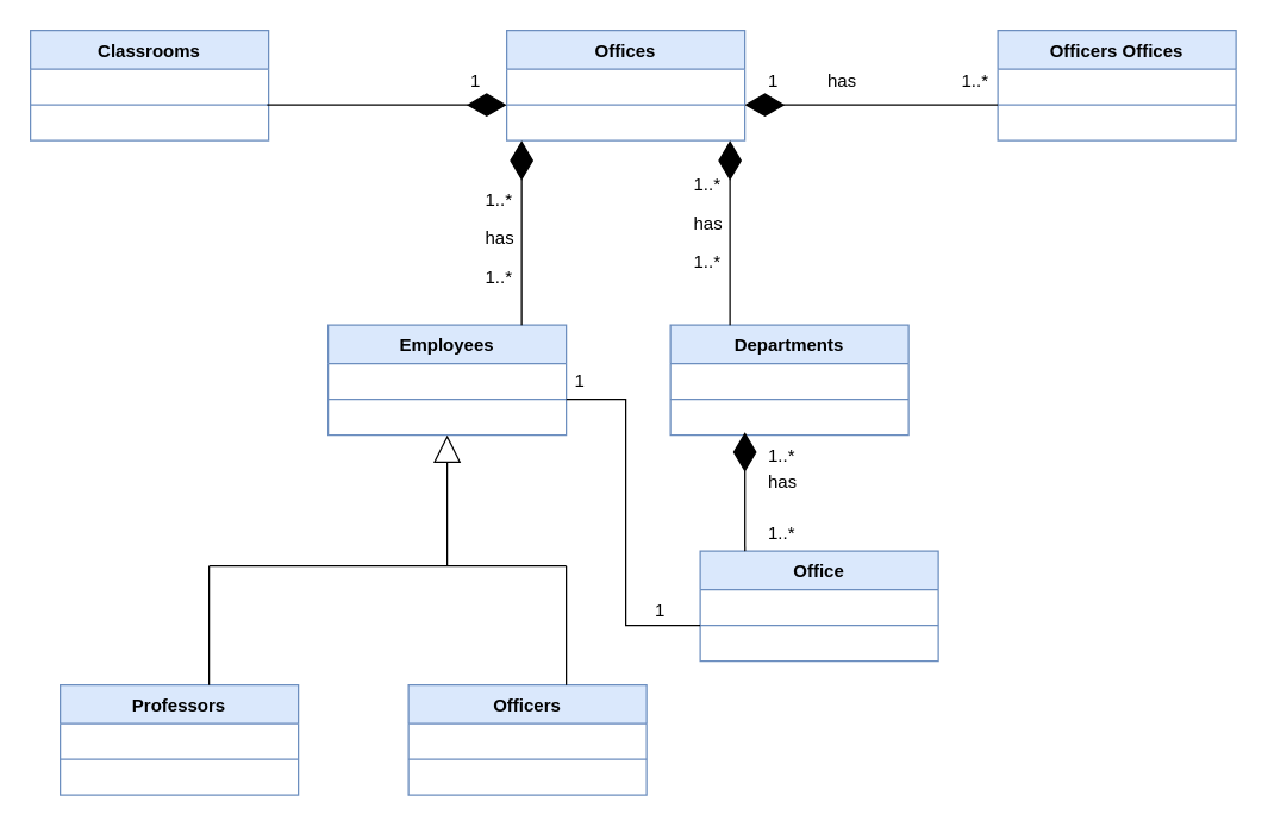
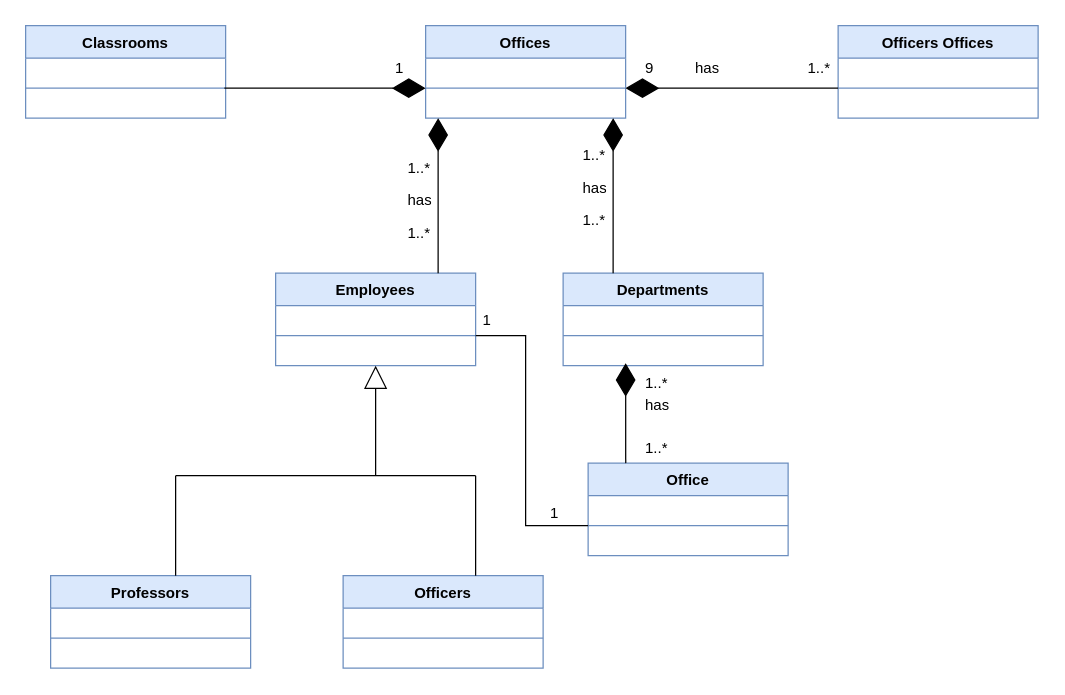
  <mxCell id="0" />
  <mxCell id="1" parent="0" />
  <mxCell id="2" value="Offices" style="swimlane;fontStyle=1;align=center;verticalAlign=top;childLayout=stackLayout;horizontal=1;startSize=26;horizontalStack=0;resizeParent=1;resizeParentMax=0;resizeLast=0;collapsible=1;marginBottom=0;whiteSpace=wrap;html=1;fillColor=#dae8fc;strokeColor=#6c8ebf;" vertex="1" parent="1"><mxGeometry x="340" y="20" width="160" height="74" as="geometry" /></mxCell>
  <mxCell id="3" value="" style="line;strokeWidth=1;fillColor=none;align=left;verticalAlign=middle;spacingTop=-1;spacingLeft=3;spacingRight=3;rotatable=0;labelPosition=right;points=[];portConstraint=eastwest;strokeColor=inherit;" vertex="1" parent="2"><mxGeometry y="26" width="160" height="48" as="geometry" /></mxCell>
  <mxCell id="4" value="Classrooms" style="swimlane;fontStyle=1;align=center;verticalAlign=top;childLayout=stackLayout;horizontal=1;startSize=26;horizontalStack=0;resizeParent=1;resizeParentMax=0;resizeLast=0;collapsible=1;marginBottom=0;whiteSpace=wrap;html=1;fillColor=#dae8fc;strokeColor=#6c8ebf;" vertex="1" parent="1"><mxGeometry y="20" width="160" height="74" as="geometry" x="20" /></mxCell>
  <mxCell id="5" value="" style="line;strokeWidth=1;fillColor=none;align=left;verticalAlign=middle;spacingTop=-1;spacingLeft=3;spacingRight=3;rotatable=0;labelPosition=right;points=[];portConstraint=eastwest;strokeColor=inherit;" vertex="1" parent="4"><mxGeometry y="26" width="160" height="48" as="geometry" /></mxCell>
  <mxCell id="6" value="Officers Offices" style="swimlane;fontStyle=1;align=center;verticalAlign=top;childLayout=stackLayout;horizontal=1;startSize=26;horizontalStack=0;resizeParent=1;resizeParentMax=0;resizeLast=0;collapsible=1;marginBottom=0;whiteSpace=wrap;html=1;fillColor=#dae8fc;strokeColor=#6c8ebf;" vertex="1" parent="1"><mxGeometry x="670" y="20" width="160" height="74" as="geometry" /></mxCell>
  <mxCell id="7" value="" style="line;strokeWidth=1;fillColor=none;align=left;verticalAlign=middle;spacingTop=-1;spacingLeft=3;spacingRight=3;rotatable=0;labelPosition=right;points=[];portConstraint=eastwest;strokeColor=inherit;" vertex="1" parent="6"><mxGeometry y="26" width="160" height="48" as="geometry" /></mxCell>
  <mxCell id="8" value="Departments" style="swimlane;fontStyle=1;align=center;verticalAlign=top;childLayout=stackLayout;horizontal=1;startSize=26;horizontalStack=0;resizeParent=1;resizeParentMax=0;resizeLast=0;collapsible=1;marginBottom=0;whiteSpace=wrap;html=1;fillColor=#dae8fc;strokeColor=#6c8ebf;" vertex="1" parent="1"><mxGeometry x="450" y="218" width="160" height="74" as="geometry" /></mxCell>
  <mxCell id="9" value="" style="line;strokeWidth=1;fillColor=none;align=left;verticalAlign=middle;spacingTop=-1;spacingLeft=3;spacingRight=3;rotatable=0;labelPosition=right;points=[];portConstraint=eastwest;strokeColor=inherit;" vertex="1" parent="8"><mxGeometry y="26" width="160" height="48" as="geometry" /></mxCell>
  <mxCell id="10" value="Employees" style="swimlane;fontStyle=1;align=center;verticalAlign=top;childLayout=stackLayout;horizontal=1;startSize=26;horizontalStack=0;resizeParent=1;resizeParentMax=0;resizeLast=0;collapsible=1;marginBottom=0;whiteSpace=wrap;html=1;fillColor=#dae8fc;strokeColor=#6c8ebf;" vertex="1" parent="1"><mxGeometry x="220" y="218" width="160" height="74" as="geometry" /></mxCell>
  <mxCell id="11" value="" style="line;strokeWidth=1;fillColor=none;align=left;verticalAlign=middle;spacingTop=-1;spacingLeft=3;spacingRight=3;rotatable=0;labelPosition=right;points=[];portConstraint=eastwest;strokeColor=inherit;" vertex="1" parent="10"><mxGeometry y="26" width="160" height="48" as="geometry" /></mxCell>
  <mxCell id="12" value="Professors" style="swimlane;fontStyle=1;align=center;verticalAlign=top;childLayout=stackLayout;horizontal=1;startSize=26;horizontalStack=0;resizeParent=1;resizeParentMax=0;resizeLast=0;collapsible=1;marginBottom=0;whiteSpace=wrap;html=1;fillColor=#dae8fc;strokeColor=#6c8ebf;" vertex="1" parent="1"><mxGeometry x="40" y="460" width="160" height="74" as="geometry" /></mxCell>
  <mxCell id="13" value="" style="line;strokeWidth=1;fillColor=none;align=left;verticalAlign=middle;spacingTop=-1;spacingLeft=3;spacingRight=3;rotatable=0;labelPosition=right;points=[];portConstraint=eastwest;strokeColor=inherit;" vertex="1" parent="12"><mxGeometry y="26" width="160" height="48" as="geometry" /></mxCell>
  <mxCell id="14" value="Officers" style="swimlane;fontStyle=1;align=center;verticalAlign=top;childLayout=stackLayout;horizontal=1;startSize=26;horizontalStack=0;resizeParent=1;resizeParentMax=0;resizeLast=0;collapsible=1;marginBottom=0;whiteSpace=wrap;html=1;fillColor=#dae8fc;strokeColor=#6c8ebf;" vertex="1" parent="1"><mxGeometry x="274" y="460" width="160" height="74" as="geometry" /></mxCell>
  <mxCell id="15" value="" style="line;strokeWidth=1;fillColor=none;align=left;verticalAlign=middle;spacingTop=-1;spacingLeft=3;spacingRight=3;rotatable=0;labelPosition=right;points=[];portConstraint=eastwest;strokeColor=inherit;" vertex="1" parent="14"><mxGeometry y="26" width="160" height="48" as="geometry" /></mxCell>
  <mxCell id="16" value="Office" style="swimlane;fontStyle=1;align=center;verticalAlign=top;childLayout=stackLayout;horizontal=1;startSize=26;horizontalStack=0;resizeParent=1;resizeParentMax=0;resizeLast=0;collapsible=1;marginBottom=0;whiteSpace=wrap;html=1;fillColor=#dae8fc;strokeColor=#6c8ebf;" vertex="1" parent="1"><mxGeometry x="470" y="370" width="160" height="74" as="geometry" /></mxCell>
  <mxCell id="17" value="" style="line;strokeWidth=1;fillColor=none;align=left;verticalAlign=middle;spacingTop=-1;spacingLeft=3;spacingRight=3;rotatable=0;labelPosition=right;points=[];portConstraint=eastwest;strokeColor=inherit;" vertex="1" parent="16"><mxGeometry y="26" width="160" height="48" as="geometry" /></mxCell>
  <mxCell id="18" value="" style="endArrow=diamondThin;endFill=1;endSize=24;html=1;rounded=0;exitX=0.188;exitY=0;exitDx=0;exitDy=0;exitPerimeter=0;" edge="1" parent="1" source="16"><mxGeometry width="160" relative="1" as="geometry"><mxPoint x="520" y="382" as="sourcePoint" /><mxPoint x="500" y="290" as="targetPoint" /></mxGeometry></mxCell>
  <mxCell id="19" value="" style="endArrow=diamondThin;endFill=1;endSize=24;html=1;rounded=0;entryX=0.5;entryY=1;entryDx=0;entryDy=0;" edge="1" parent="1"><mxGeometry width="160" relative="1" as="geometry"><mxPoint x="670" y="70" as="sourcePoint" /><mxPoint x="500" y="70" as="targetPoint" /></mxGeometry></mxCell>
  <mxCell id="20" value="" style="endArrow=diamondThin;endFill=1;endSize=24;html=1;rounded=0;exitX=0.994;exitY=0.5;exitDx=0;exitDy=0;exitPerimeter=0;" edge="1" parent="1" source="5"><mxGeometry width="160" relative="1" as="geometry"><mxPoint x="380" y="130" as="sourcePoint" /><mxPoint x="340" y="70" as="targetPoint" /></mxGeometry></mxCell>
  <mxCell id="21" value="1" style="text;strokeColor=none;fillColor=none;align=left;verticalAlign=top;spacingLeft=4;spacingRight=4;overflow=hidden;rotatable=0;points=[[0,0.5],[1,0.5]];portConstraint=eastwest;whiteSpace=wrap;html=1;" vertex="1" parent="1"><mxGeometry x="310" y="40" width="100" height="26" as="geometry" /></mxCell>
  <mxCell id="22" value="1..*" style="text;strokeColor=none;fillColor=none;align=left;verticalAlign=top;spacingLeft=4;spacingRight=4;overflow=hidden;rotatable=0;points=[[0,0.5],[1,0.5]];portConstraint=eastwest;whiteSpace=wrap;html=1;" vertex="1" parent="1"><mxGeometry x="640" y="40" width="100" height="26" as="geometry" /></mxCell>
- <mxCell id="23" value="1&amp;nbsp; &amp;nbsp; &amp;nbsp; &amp;nbsp; &amp;nbsp; has" style="text;strokeColor=none;fillColor=none;align=left;verticalAlign=top;spacingLeft=4;spacingRight=4;overflow=hidden;rotatable=0;points=[[0,0.5],[1,0.5]];portConstraint=eastwest;whiteSpace=wrap;html=1;" vertex="1" parent="1"><mxGeometry x="510" y="40" width="100" height="26" as="geometry" /></mxCell>
+ <mxCell id="23" value="9&amp;nbsp; &amp;nbsp; &amp;nbsp; &amp;nbsp; &amp;nbsp; has" style="text;strokeColor=none;fillColor=none;align=left;verticalAlign=top;spacingLeft=4;spacingRight=4;overflow=hidden;rotatable=0;points=[[0,0.5],[1,0.5]];portConstraint=eastwest;whiteSpace=wrap;html=1;" vertex="1" parent="1"><mxGeometry x="510" y="40" width="100" height="26" as="geometry" /></mxCell>
  <mxCell id="24" value="1..*" style="text;strokeColor=none;fillColor=none;align=left;verticalAlign=top;spacingLeft=4;spacingRight=4;overflow=hidden;rotatable=0;points=[[0,0.5],[1,0.5]];portConstraint=eastwest;whiteSpace=wrap;html=1;" vertex="1" parent="1"><mxGeometry x="510" y="292" width="100" height="26" as="geometry" /></mxCell>
  <mxCell id="25" value="1..*" style="text;strokeColor=none;fillColor=none;align=left;verticalAlign=top;spacingLeft=4;spacingRight=4;overflow=hidden;rotatable=0;points=[[0,0.5],[1,0.5]];portConstraint=eastwest;whiteSpace=wrap;html=1;" vertex="1" parent="1"><mxGeometry x="510" y="344" width="100" height="26" as="geometry" /></mxCell>
  <mxCell id="26" value="has" style="text;strokeColor=none;fillColor=none;align=left;verticalAlign=top;spacingLeft=4;spacingRight=4;overflow=hidden;rotatable=0;points=[[0,0.5],[1,0.5]];portConstraint=eastwest;whiteSpace=wrap;html=1;" vertex="1" parent="1"><mxGeometry x="510" y="310" width="100" height="26" as="geometry" /></mxCell>
  <mxCell id="27" value="1..*" style="text;strokeColor=none;fillColor=none;align=left;verticalAlign=top;spacingLeft=4;spacingRight=4;overflow=hidden;rotatable=0;points=[[0,0.5],[1,0.5]];portConstraint=eastwest;whiteSpace=wrap;html=1;" vertex="1" parent="1"><mxGeometry x="460" y="110" width="100" height="26" as="geometry" /></mxCell>
  <mxCell id="28" value="1..*" style="text;strokeColor=none;fillColor=none;align=left;verticalAlign=top;spacingLeft=4;spacingRight=4;overflow=hidden;rotatable=0;points=[[0,0.5],[1,0.5]];portConstraint=eastwest;whiteSpace=wrap;html=1;" vertex="1" parent="1"><mxGeometry x="460" y="162" width="100" height="26" as="geometry" /></mxCell>
  <mxCell id="29" value="has" style="text;strokeColor=none;fillColor=none;align=left;verticalAlign=top;spacingLeft=4;spacingRight=4;overflow=hidden;rotatable=0;points=[[0,0.5],[1,0.5]];portConstraint=eastwest;whiteSpace=wrap;html=1;" vertex="1" parent="1"><mxGeometry x="460" y="136" width="100" height="26" as="geometry" /></mxCell>
  <mxCell id="30" value="" style="endArrow=diamondThin;endFill=1;endSize=24;html=1;rounded=0;entryX=0.5;entryY=1;entryDx=0;entryDy=0;exitX=0.25;exitY=0;exitDx=0;exitDy=0;" edge="1" parent="1" source="8"><mxGeometry width="160" relative="1" as="geometry"><mxPoint x="490" y="210" as="sourcePoint" /><mxPoint x="490" y="94" as="targetPoint" /></mxGeometry></mxCell>
  <mxCell id="31" value="" style="endArrow=diamondThin;endFill=1;endSize=24;html=1;rounded=0;entryX=0.5;entryY=1;entryDx=0;entryDy=0;exitX=0.25;exitY=0;exitDx=0;exitDy=0;" edge="1" parent="1"><mxGeometry width="160" relative="1" as="geometry"><mxPoint x="350" y="218" as="sourcePoint" /><mxPoint x="350" y="94" as="targetPoint" /></mxGeometry></mxCell>
  <mxCell id="32" value="1..*" style="text;strokeColor=none;fillColor=none;align=left;verticalAlign=top;spacingLeft=4;spacingRight=4;overflow=hidden;rotatable=0;points=[[0,0.5],[1,0.5]];portConstraint=eastwest;whiteSpace=wrap;html=1;" vertex="1" parent="1"><mxGeometry x="320" y="120" width="100" height="26" as="geometry" /></mxCell>
  <mxCell id="33" value="1..*" style="text;strokeColor=none;fillColor=none;align=left;verticalAlign=top;spacingLeft=4;spacingRight=4;overflow=hidden;rotatable=0;points=[[0,0.5],[1,0.5]];portConstraint=eastwest;whiteSpace=wrap;html=1;" vertex="1" parent="1"><mxGeometry x="320" y="172" width="100" height="26" as="geometry" /></mxCell>
  <mxCell id="34" value="has" style="text;strokeColor=none;fillColor=none;align=left;verticalAlign=top;spacingLeft=4;spacingRight=4;overflow=hidden;rotatable=0;points=[[0,0.5],[1,0.5]];portConstraint=eastwest;whiteSpace=wrap;html=1;" vertex="1" parent="1"><mxGeometry x="320" y="146" width="100" height="26" as="geometry" /></mxCell>
  <mxCell id="35" value="" style="endArrow=block;endSize=16;endFill=0;html=1;rounded=0;entryX=0.5;entryY=1;entryDx=0;entryDy=0;" edge="1" parent="1" target="10"><mxGeometry x="-0.091" y="60" width="160" relative="1" as="geometry"><mxPoint x="140" y="380" as="sourcePoint" /><mxPoint x="300" y="386.5" as="targetPoint" /><Array as="points"><mxPoint x="380" y="380" /><mxPoint x="300" y="380" /><mxPoint x="300" y="340" /></Array><mxPoint as="offset" /></mxGeometry></mxCell>
  <mxCell id="36" value="" style="endArrow=none;html=1;rounded=0;exitX=0.625;exitY=0;exitDx=0;exitDy=0;exitPerimeter=0;" edge="1" parent="1" source="12"><mxGeometry width="50" height="50" relative="1" as="geometry"><mxPoint x="400" y="434" as="sourcePoint" /><mxPoint x="140" y="380" as="targetPoint" /></mxGeometry></mxCell>
  <mxCell id="37" value="" style="endArrow=none;html=1;rounded=0;exitX=0.625;exitY=0;exitDx=0;exitDy=0;exitPerimeter=0;" edge="1" parent="1"><mxGeometry width="50" height="50" relative="1" as="geometry"><mxPoint x="380" y="460" as="sourcePoint" /><mxPoint x="380" y="380" as="targetPoint" /></mxGeometry></mxCell>
  <mxCell id="38" value="" style="endArrow=none;html=1;rounded=0;" edge="1" parent="1"><mxGeometry width="50" height="50" relative="1" as="geometry"><mxPoint x="380" y="268" as="sourcePoint" /><mxPoint x="470" y="420" as="targetPoint" /><Array as="points"><mxPoint x="420" y="268" /><mxPoint x="420" y="340" /><mxPoint x="420" y="420" /></Array></mxGeometry></mxCell>
  <mxCell id="39" value="1" style="text;strokeColor=none;fillColor=none;align=left;verticalAlign=top;spacingLeft=4;spacingRight=4;overflow=hidden;rotatable=0;points=[[0,0.5],[1,0.5]];portConstraint=eastwest;whiteSpace=wrap;html=1;" vertex="1" parent="1"><mxGeometry x="434" y="396" width="160" height="26" as="geometry" /></mxCell>
  <mxCell id="40" value="1" style="text;strokeColor=none;fillColor=none;align=left;verticalAlign=top;spacingLeft=4;spacingRight=4;overflow=hidden;rotatable=0;points=[[0,0.5],[1,0.5]];portConstraint=eastwest;whiteSpace=wrap;html=1;" vertex="1" parent="1"><mxGeometry x="380" y="242" width="160" height="26" as="geometry" /></mxCell>
